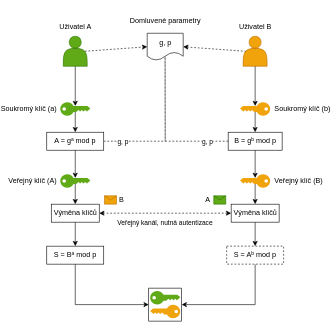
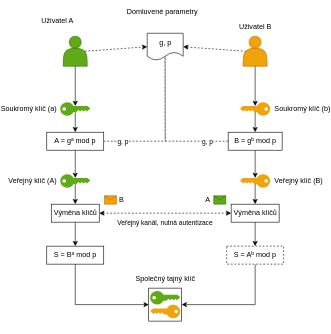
  <mxCell id="0" />
  <mxCell id="1" parent="0" />
  <mxCell id="2" value="" style="shape=actor;whiteSpace=wrap;html=1;fillColor=#60a917;fontColor=#000000;strokeColor=#2D7600;" parent="1" vertex="1"><mxGeometry x="47.5" y="60" width="40" height="50" as="geometry" /></mxCell>
  <mxCell id="3" value="" style="shape=actor;whiteSpace=wrap;html=1;fillColor=#f0a30a;fontColor=#000000;strokeColor=#BD7000;" parent="1" vertex="1"><mxGeometry x="347.5" y="60" width="40" height="50" as="geometry" /></mxCell>
- <mxCell id="4" value="Uživatel A" style="text;html=1;strokeColor=none;fillColor=none;align=center;verticalAlign=middle;whiteSpace=wrap;rounded=0;fontColor=#000000;" parent="1" vertex="1"><mxGeometry x="37.5" y="30" width="60" height="30" as="geometry" /></mxCell>
+ <mxCell id="4" value="Uživatel A" style="text;html=1;strokeColor=none;fillColor=none;align=center;verticalAlign=middle;whiteSpace=wrap;rounded=0;fontColor=#000000;" parent="1" vertex="1"><mxGeometry x="7.5" y="20" width="60" height="30" as="geometry" /></mxCell>
  <mxCell id="5" value="Uživatel B" style="text;html=1;strokeColor=none;fillColor=none;align=center;verticalAlign=middle;whiteSpace=wrap;rounded=0;fontColor=#000000;" parent="1" vertex="1"><mxGeometry x="337.5" y="30" width="60" height="30" as="geometry" /></mxCell>
  <mxCell id="6" value="g, p" style="shape=document;whiteSpace=wrap;html=1;boundedLbl=1;fontColor=#000000;" parent="1" vertex="1"><mxGeometry x="187.5" y="55" width="60" height="45" as="geometry" /></mxCell>
- <mxCell id="7" value="Domluvené parametry" style="text;html=1;strokeColor=none;fillColor=none;align=center;verticalAlign=middle;whiteSpace=wrap;rounded=0;fontColor=#000000;" parent="1" vertex="1"><mxGeometry x="147.5" y="20" width="140" height="30" as="geometry" /></mxCell>
+ <mxCell id="7" value="Domluvené parametry" style="text;html=1;strokeColor=none;fillColor=none;align=center;verticalAlign=middle;whiteSpace=wrap;rounded=0;fontColor=#000000;" parent="1" vertex="1"><mxGeometry x="142.5" y="5" width="140" height="30" as="geometry" /></mxCell>
  <mxCell id="8" value="" style="endArrow=none;dashed=1;html=1;rounded=0;entryX=0.1;entryY=0.5;entryDx=0;entryDy=0;exitX=1;exitY=0.5;exitDx=0;exitDy=0;entryPerimeter=0;endFill=0;startArrow=classic;startFill=1;fontColor=#000000;" parent="1" source="6" target="3" edge="1"><mxGeometry width="50" height="50" relative="1" as="geometry"><mxPoint x="157.5" y="170" as="sourcePoint" /><mxPoint x="207.5" y="120" as="targetPoint" /></mxGeometry></mxCell>
  <mxCell id="9" value="" style="endArrow=classic;dashed=1;html=1;rounded=0;exitX=0.9;exitY=0.5;exitDx=0;exitDy=0;exitPerimeter=0;entryX=0;entryY=0.5;entryDx=0;entryDy=0;endFill=1;fontColor=#000000;" parent="1" source="2" target="6" edge="1"><mxGeometry width="50" height="50" relative="1" as="geometry"><mxPoint x="157.5" y="170" as="sourcePoint" /><mxPoint x="207.5" y="120" as="targetPoint" /></mxGeometry></mxCell>
  <mxCell id="10" style="edgeStyle=orthogonalEdgeStyle;rounded=0;orthogonalLoop=1;jettySize=auto;html=1;exitX=0.5;exitY=0.72;exitDx=0;exitDy=0;exitPerimeter=0;entryX=0.5;entryY=0;entryDx=0;entryDy=0;fontColor=#000000;" parent="1" source="11" edge="1"><mxGeometry relative="1" as="geometry"><mxPoint x="67.5" y="220" as="targetPoint" /></mxGeometry></mxCell>
  <mxCell id="11" value="Soukromý klíč (a)" style="points=[[0,0.5,0],[0.24,0,0],[0.5,0.28,0],[0.995,0.475,0],[0.5,0.72,0],[0.24,1,0]];verticalLabelPosition=middle;sketch=0;html=1;verticalAlign=middle;aspect=fixed;align=right;pointerEvents=1;shape=mxgraph.cisco19.key;fillColor=#60a917;strokeColor=#2D7600;fontColor=#000000;labelPosition=left;spacingRight=5;spacingLeft=5;" parent="1" vertex="1"><mxGeometry x="42.5" y="170" width="50" height="22.5" as="geometry" /></mxCell>
  <mxCell id="12" value="" style="endArrow=none;html=1;rounded=0;entryX=0.5;entryY=1;entryDx=0;entryDy=0;exitX=0.5;exitY=0.28;exitDx=0;exitDy=0;exitPerimeter=0;endFill=0;startArrow=classic;startFill=1;fontColor=#000000;" parent="1" source="11" target="2" edge="1"><mxGeometry width="50" height="50" relative="1" as="geometry"><mxPoint x="7.5" y="270" as="sourcePoint" /><mxPoint x="57.5" y="220" as="targetPoint" /></mxGeometry></mxCell>
  <mxCell id="13" style="edgeStyle=orthogonalEdgeStyle;rounded=0;orthogonalLoop=1;jettySize=auto;html=1;exitX=0.5;exitY=0.72;exitDx=0;exitDy=0;exitPerimeter=0;entryX=0.5;entryY=0;entryDx=0;entryDy=0;fontColor=#000000;" parent="1" source="14" edge="1"><mxGeometry relative="1" as="geometry"><mxPoint x="367.5" y="220" as="targetPoint" /></mxGeometry></mxCell>
  <mxCell id="14" value="&lt;font style=&quot;font-size: 12px;&quot;&gt;Soukromý klíč (b)&lt;/font&gt;" style="points=[[0,0.5,0],[0.24,0,0],[0.5,0.28,0],[0.995,0.475,0],[0.5,0.72,0],[0.24,1,0]];verticalLabelPosition=middle;sketch=0;html=1;verticalAlign=middle;aspect=fixed;align=left;pointerEvents=1;shape=mxgraph.cisco19.key;fillColor=#f0a30a;strokeColor=#BD7000;fontColor=#000000;labelPosition=right;fontSize=12;spacingRight=5;spacingLeft=5;flipH=1;" parent="1" vertex="1"><mxGeometry x="342.5" y="170" width="50" height="22.5" as="geometry" /></mxCell>
  <mxCell id="15" style="edgeStyle=orthogonalEdgeStyle;rounded=0;orthogonalLoop=1;jettySize=auto;html=1;exitX=0.5;exitY=1;exitDx=0;exitDy=0;entryX=0.5;entryY=0.28;entryDx=0;entryDy=0;entryPerimeter=0;endArrow=classic;endFill=1;fontColor=#000000;" parent="1" source="3" target="14" edge="1"><mxGeometry relative="1" as="geometry" /></mxCell>
  <mxCell id="16" value="" style="endArrow=none;dashed=1;html=1;rounded=0;entryX=0.497;entryY=0.884;entryDx=0;entryDy=0;entryPerimeter=0;exitX=1;exitY=0.5;exitDx=0;exitDy=0;fontColor=#000000;" parent="1" source="18" target="6" edge="1"><mxGeometry width="50" height="50" relative="1" as="geometry"><mxPoint x="127.5" y="215" as="sourcePoint" /><mxPoint x="167.5" y="180" as="targetPoint" /><Array as="points"><mxPoint x="217.5" y="235" /></Array></mxGeometry></mxCell>
  <mxCell id="17" value="g, p" style="edgeLabel;html=1;align=center;verticalAlign=middle;resizable=0;points=[];fontColor=#000000;" parent="16" vertex="1" connectable="0"><mxGeometry x="-0.631" y="-1" relative="1" as="geometry"><mxPoint x="-14" y="-1" as="offset" /></mxGeometry></mxCell>
  <mxCell id="18" value="A = gᵃ mod p" style="rounded=0;whiteSpace=wrap;html=1;fontColor=#000000;" parent="1" vertex="1"><mxGeometry x="20" y="220" width="95" height="30" as="geometry" /></mxCell>
  <mxCell id="19" value="B = gᵇ mod p" style="rounded=0;whiteSpace=wrap;html=1;fontColor=#000000;" parent="1" vertex="1"><mxGeometry x="322.5" y="220" width="90" height="30" as="geometry" /></mxCell>
  <mxCell id="20" style="edgeStyle=orthogonalEdgeStyle;rounded=0;orthogonalLoop=1;jettySize=auto;html=1;exitX=0.5;exitY=0.72;exitDx=0;exitDy=0;exitPerimeter=0;entryX=0.5;entryY=0;entryDx=0;entryDy=0;fontColor=#000000;" parent="1" source="21" target="33" edge="1"><mxGeometry relative="1" as="geometry" /></mxCell>
  <mxCell id="21" value="&lt;font style=&quot;font-size: 12px;&quot;&gt;Veřejný klíč (B)&lt;/font&gt;" style="points=[[0,0.5,0],[0.24,0,0],[0.5,0.28,0],[0.995,0.475,0],[0.5,0.72,0],[0.24,1,0]];verticalLabelPosition=middle;sketch=0;html=1;verticalAlign=middle;aspect=fixed;align=left;pointerEvents=1;shape=mxgraph.cisco19.key;fillColor=#f0a30a;strokeColor=#BD7000;fontColor=#000000;labelPosition=right;fontSize=12;spacingRight=5;spacingLeft=5;flipV=0;flipH=1;" parent="1" vertex="1"><mxGeometry x="342.5" y="290" width="50" height="22.5" as="geometry" /></mxCell>
  <mxCell id="22" value="" style="endArrow=none;dashed=1;html=1;rounded=0;entryX=0.497;entryY=0.858;entryDx=0;entryDy=0;entryPerimeter=0;exitX=0;exitY=0.5;exitDx=0;exitDy=0;fontColor=#000000;" parent="1" source="19" target="6" edge="1"><mxGeometry width="50" height="50" relative="1" as="geometry"><mxPoint x="167.5" y="210" as="sourcePoint" /><mxPoint x="217.5" y="160" as="targetPoint" /><Array as="points"><mxPoint x="217.5" y="235" /></Array></mxGeometry></mxCell>
  <mxCell id="23" value="g, p" style="edgeLabel;html=1;align=center;verticalAlign=middle;resizable=0;points=[];fontColor=#000000;" parent="22" vertex="1" connectable="0"><mxGeometry x="-0.72" y="2" relative="1" as="geometry"><mxPoint x="-1" y="-2" as="offset" /></mxGeometry></mxCell>
  <mxCell id="24" style="edgeStyle=orthogonalEdgeStyle;rounded=0;orthogonalLoop=1;jettySize=auto;html=1;exitX=0.5;exitY=0.72;exitDx=0;exitDy=0;exitPerimeter=0;entryX=0.5;entryY=0;entryDx=0;entryDy=0;fontColor=#000000;" parent="1" source="25" target="31" edge="1"><mxGeometry relative="1" as="geometry" /></mxCell>
  <mxCell id="25" value="Veřejný klíč (A)" style="points=[[0,0.5,0],[0.24,0,0],[0.5,0.28,0],[0.995,0.475,0],[0.5,0.72,0],[0.24,1,0]];verticalLabelPosition=middle;sketch=0;html=1;verticalAlign=middle;aspect=fixed;align=right;pointerEvents=1;shape=mxgraph.cisco19.key;fillColor=#60a917;strokeColor=#2D7600;fontColor=#000000;labelPosition=left;spacingRight=5;spacingLeft=5;" parent="1" vertex="1"><mxGeometry x="42.5" y="290" width="50" height="22.5" as="geometry" /></mxCell>
  <mxCell id="26" style="edgeStyle=orthogonalEdgeStyle;rounded=0;orthogonalLoop=1;jettySize=auto;html=1;exitX=0.5;exitY=1;exitDx=0;exitDy=0;entryX=0.5;entryY=0.28;entryDx=0;entryDy=0;entryPerimeter=0;fontColor=#000000;" parent="1" source="19" target="21" edge="1"><mxGeometry relative="1" as="geometry" /></mxCell>
  <mxCell id="27" style="edgeStyle=orthogonalEdgeStyle;rounded=0;orthogonalLoop=1;jettySize=auto;html=1;exitX=0.5;exitY=1;exitDx=0;exitDy=0;entryX=0;entryY=0.5;entryDx=0;entryDy=0;fontColor=#000000;" parent="1" source="28" target="41" edge="1"><mxGeometry relative="1" as="geometry" /></mxCell>
  <mxCell id="28" value="S = Bᵃ mod p" style="rounded=0;whiteSpace=wrap;fontColor=#000000;" parent="1" vertex="1"><mxGeometry x="20" y="410" width="95" height="30" as="geometry" /></mxCell>
  <mxCell id="29" style="edgeStyle=orthogonalEdgeStyle;rounded=0;orthogonalLoop=1;jettySize=auto;html=1;exitX=0.5;exitY=1;exitDx=0;exitDy=0;entryX=0.5;entryY=0.28;entryDx=0;entryDy=0;entryPerimeter=0;fontColor=#000000;" parent="1" source="18" target="25" edge="1"><mxGeometry relative="1" as="geometry"><Array as="points"><mxPoint x="67.5" y="280" /><mxPoint x="67.5" y="280" /></Array></mxGeometry></mxCell>
  <mxCell id="30" style="edgeStyle=orthogonalEdgeStyle;rounded=0;orthogonalLoop=1;jettySize=auto;html=1;exitX=0.5;exitY=1;exitDx=0;exitDy=0;entryX=0.5;entryY=0;entryDx=0;entryDy=0;fontColor=#000000;" parent="1" source="31" target="28" edge="1"><mxGeometry relative="1" as="geometry" /></mxCell>
  <mxCell id="31" value="Výměna klíčů" style="rounded=0;whiteSpace=wrap;html=1;fontColor=#000000;" parent="1" vertex="1"><mxGeometry x="27.5" y="340" width="80" height="30" as="geometry" /></mxCell>
  <mxCell id="32" style="edgeStyle=orthogonalEdgeStyle;rounded=0;orthogonalLoop=1;jettySize=auto;html=1;exitX=0.5;exitY=1;exitDx=0;exitDy=0;entryX=0.5;entryY=0;entryDx=0;entryDy=0;fontColor=#000000;" parent="1" source="33" target="39" edge="1"><mxGeometry relative="1" as="geometry" /></mxCell>
  <mxCell id="33" value="Výměna klíčů" style="rounded=0;whiteSpace=wrap;html=1;fontColor=#000000;" parent="1" vertex="1"><mxGeometry x="327.5" y="340" width="80" height="30" as="geometry" /></mxCell>
  <mxCell id="34" value="" style="endArrow=classic;html=1;rounded=0;startArrow=classic;startFill=1;dashed=1;entryX=0;entryY=0.5;entryDx=0;entryDy=0;exitX=1;exitY=0.5;exitDx=0;exitDy=0;fontColor=#000000;" parent="1" source="31" target="33" edge="1"><mxGeometry relative="1" as="geometry"><mxPoint x="147.5" y="360" as="sourcePoint" /><mxPoint x="247.5" y="360" as="targetPoint" /></mxGeometry></mxCell>
  <mxCell id="35" value="A" style="shape=message;html=1;outlineConnect=0;fillColor=#60a917;fontColor=#000000;strokeColor=#2D7600;labelPosition=left;verticalLabelPosition=middle;align=right;verticalAlign=middle;spacingRight=5;" parent="34" vertex="1"><mxGeometry width="20" height="14" relative="1" as="geometry"><mxPoint x="81" y="-29" as="offset" /></mxGeometry></mxCell>
  <mxCell id="36" value="Veřejný kanál, nutná autentizace" style="edgeLabel;html=1;align=center;verticalAlign=middle;resizable=0;points=[];fontColor=#000000;" parent="34" vertex="1" connectable="0"><mxGeometry x="-0.013" y="1" relative="1" as="geometry"><mxPoint y="16" as="offset" /></mxGeometry></mxCell>
  <mxCell id="37" value="B" style="shape=message;html=1;outlineConnect=0;fillColor=#f0a30a;fontColor=#000000;strokeColor=#BD7000;labelPosition=right;verticalLabelPosition=middle;align=left;verticalAlign=middle;spacing=0;spacingLeft=5;" parent="1" vertex="1"><mxGeometry x="116.25" y="326" width="20" height="14" as="geometry" /></mxCell>
  <mxCell id="38" style="edgeStyle=orthogonalEdgeStyle;rounded=0;orthogonalLoop=1;jettySize=auto;html=1;exitX=0.5;exitY=1;exitDx=0;exitDy=0;entryX=1;entryY=0.5;entryDx=0;entryDy=0;fontColor=#000000;" parent="1" source="39" target="41" edge="1"><mxGeometry relative="1" as="geometry" /></mxCell>
  <mxCell id="39" value="S = Aᵇ mod p" style="rounded=0;whiteSpace=wrap;fontColor=#000000;dashed=1;" parent="1" vertex="1"><mxGeometry x="320" y="410" width="95" height="30" as="geometry" /></mxCell>
  <mxCell id="40" value="" style="group;spacingTop=1;verticalAlign=middle;labelPosition=center;verticalLabelPosition=top;align=center;fontColor=#000000;" parent="1" vertex="1" connectable="0"><mxGeometry x="190" y="480" width="55" height="55" as="geometry" /></mxCell>
  <mxCell id="41" value="" style="whiteSpace=wrap;aspect=fixed;labelPosition=center;verticalLabelPosition=bottom;align=center;verticalAlign=top;spacingBottom=0;horizontal=1;fontColor=#000000;" parent="40" vertex="1"><mxGeometry width="55" height="55" as="geometry" /></mxCell>
  <mxCell id="42" value="" style="points=[[0,0.5,0],[0.24,0,0],[0.5,0.28,0],[0.995,0.475,0],[0.5,0.72,0],[0.24,1,0]];verticalLabelPosition=middle;sketch=0;html=1;verticalAlign=middle;aspect=fixed;align=right;pointerEvents=1;shape=mxgraph.cisco19.key;fillColor=#60a917;strokeColor=#2D7600;fontColor=#000000;labelPosition=left;spacingRight=5;spacingLeft=5;" parent="40" vertex="1"><mxGeometry x="2.5" y="4.75" width="50" height="22.5" as="geometry" /></mxCell>
  <mxCell id="43" value="" style="points=[[0,0.5,0],[0.24,0,0],[0.5,0.28,0],[0.995,0.475,0],[0.5,0.72,0],[0.24,1,0]];verticalLabelPosition=middle;sketch=0;html=1;verticalAlign=middle;aspect=fixed;align=left;pointerEvents=1;shape=mxgraph.cisco19.key;fillColor=#f0a30a;strokeColor=#BD7000;fontColor=#000000;labelPosition=right;fontSize=12;spacingRight=5;spacingLeft=5;flipV=0;flipH=1;" parent="40" vertex="1"><mxGeometry x="2.5" y="27.75" width="50" height="22.5" as="geometry" /></mxCell>
+ <mxCell id="44" value="Společný tajný klíč" style="text;html=1;strokeColor=none;fillColor=none;align=center;verticalAlign=middle;whiteSpace=wrap;rounded=0;fontColor=#000000;" parent="1" vertex="1"><mxGeometry x="157.5" y="450" width="120" height="30" as="geometry" /></mxCell>
